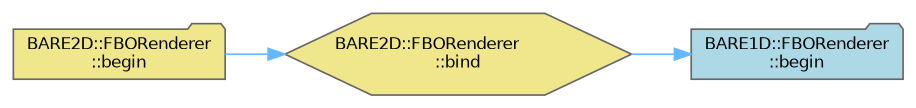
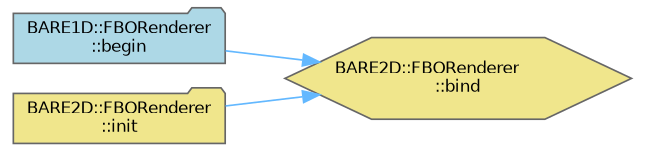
  digraph {
    rankdir=RL
    node [color=grey40 fillcolor=khaki fontname=Helvetica fontsize=10 shape=folder style=filled]
    edge [color=steelblue1 dir=back fontname=Helvetica fontsize=10 labelfontname=Helvetica labelfontsize=10 style=solid]
    n1 [color=gray40 fontcolor=black height=0.2 label="BARE2D::FBORenderer\l::bind" shape=hexagon width=0.4]
    n2 [fillcolor=lightblue height=0.2 label="BARE1D::FBORenderer\l::begin" width=0.4]
-   n3 [height=0.2 label="BARE2D::FBORenderer\l::begin" width=0.4]
-   n2 -> n1
+   n3 [height=0.2 label="BARE2D::FBORenderer\l::init" width=0.4]
+   n1 -> n2
    n1 -> n3
  }
